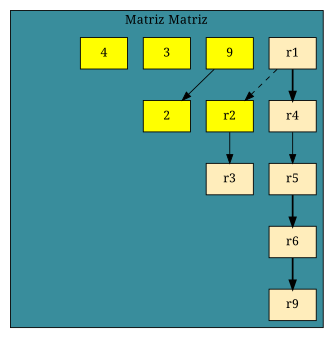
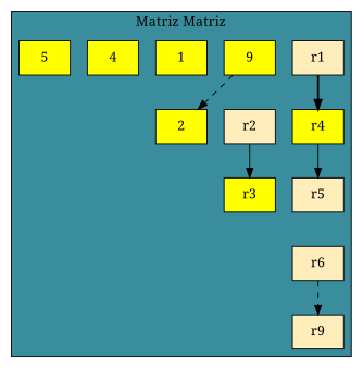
  digraph {
    fontname="Noto Serif"
    node [fillcolor="#FFEDBB" fontname="Noto Serif" group=1 shape=box style=filled]
    edge [dir=one fontname="Noto Serif" style=dashed]
    n1 [label=r1]
-   n2 [fillcolor=yellow group=2 label=r2]
-   n3 [label=r3]
-   n4 [label=r4]
+   n2 [group=2 label=r2]
+   n3 [fillcolor=yellow label=r3]
+   n4 [fillcolor=yellow label=r4]
    n5 [label=r5]
    n6 [label=r6]
    n7 [label=r9]
    n8 [fillcolor=yellow group=2 label=9]
    n9 [fillcolor=yellow group=3 label=2]
-   n10 [fillcolor=yellow group=4 label=3]
+   n10 [fillcolor=yellow group=4 label=1]
    n11 [fillcolor=yellow group=5 label=4]
+   n12 [fillcolor=yellow group=6 label=5]
    subgraph cluster_1 {
      bgcolor="#398D9C"
      label="Matriz Matriz"
      n1
      n2
      n3
      n4
      n5
      n6
      n7
      n8
      n9
      n10
      n11
+     n12
    }
-   n1 -> n2
    n1 -> n4 [style=bold]
    n2 -> n3 [style=solid]
    n4 -> n5 [style=solid]
-   n5 -> n6 [style=bold]
-   n6 -> n7 [style=bold]
-   n8 -> n9 [style=solid]
+   n6 -> n7
+   n8 -> n9
  }
